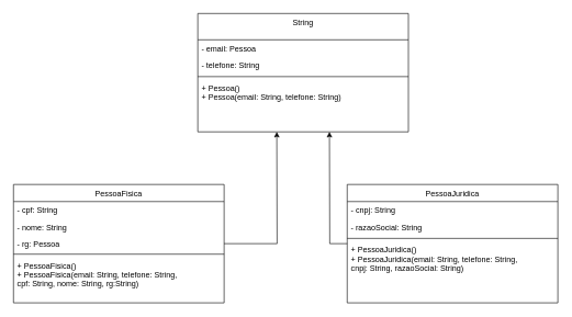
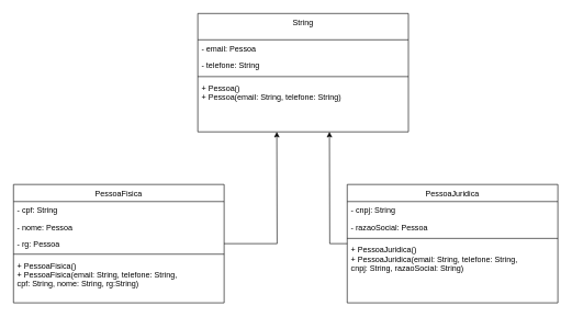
  <mxCell id="0" />
  <mxCell id="1" parent="0" />
  <mxCell id="2" value="String&#10;" style="swimlane;fontStyle=0;align=center;verticalAlign=top;childLayout=stackLayout;horizontal=1;startSize=40;horizontalStack=0;resizeParent=1;resizeLast=0;collapsible=1;marginBottom=0;rounded=0;shadow=0;strokeWidth=1;" parent="1" vertex="1"><mxGeometry x="300" y="20" width="320" height="180" as="geometry"><mxRectangle x="230" y="140" width="160" height="26" as="alternateBounds" /></mxGeometry></mxCell>
  <mxCell id="3" value="- email: Pessoa" style="text;align=left;verticalAlign=top;spacingLeft=4;spacingRight=4;overflow=hidden;rotatable=0;points=[[0,0.5],[1,0.5]];portConstraint=eastwest;" parent="2" vertex="1"><mxGeometry y="40" width="320" height="26" as="geometry" /></mxCell>
  <mxCell id="4" value="- telefone: String" style="text;align=left;verticalAlign=top;spacingLeft=4;spacingRight=4;overflow=hidden;rotatable=0;points=[[0,0.5],[1,0.5]];portConstraint=eastwest;rounded=0;shadow=0;html=0;" parent="2" vertex="1"><mxGeometry y="66" width="320" height="26" as="geometry" /></mxCell>
  <mxCell id="5" value="" style="line;html=1;strokeWidth=1;align=left;verticalAlign=middle;spacingTop=-1;spacingLeft=3;spacingRight=3;rotatable=0;labelPosition=right;points=[];portConstraint=eastwest;" parent="2" vertex="1"><mxGeometry y="92" width="320" height="8" as="geometry" /></mxCell>
  <mxCell id="6" value="+ Pessoa()&#10;+ Pessoa(email: String, telefone: String)&#10;" style="text;align=left;verticalAlign=top;spacingLeft=4;spacingRight=4;overflow=hidden;rotatable=0;points=[[0,0.5],[1,0.5]];portConstraint=eastwest;" parent="2" vertex="1"><mxGeometry y="100" width="320" height="70" as="geometry" /></mxCell>
  <mxCell id="7" value="" style="edgeStyle=orthogonalEdgeStyle;rounded=0;orthogonalLoop=1;jettySize=auto;html=1;" parent="1" source="8" edge="1"><mxGeometry relative="1" as="geometry"><mxPoint x="420" y="200" as="targetPoint" /></mxGeometry></mxCell>
  <mxCell id="8" value="PessoaFisica" style="swimlane;fontStyle=0;align=center;verticalAlign=top;childLayout=stackLayout;horizontal=1;startSize=26;horizontalStack=0;resizeParent=1;resizeLast=0;collapsible=1;marginBottom=0;rounded=0;shadow=0;strokeWidth=1;" parent="1" vertex="1"><mxGeometry y="280" width="320" height="180" as="geometry" x="20"><mxRectangle x="230" y="140" width="160" height="26" as="alternateBounds" /></mxGeometry></mxCell>
  <mxCell id="9" value="- cpf: String" style="text;align=left;verticalAlign=top;spacingLeft=4;spacingRight=4;overflow=hidden;rotatable=0;points=[[0,0.5],[1,0.5]];portConstraint=eastwest;" parent="8" vertex="1"><mxGeometry y="26" width="320" height="26" as="geometry" /></mxCell>
- <mxCell id="10" value="- nome: String" style="text;align=left;verticalAlign=top;spacingLeft=4;spacingRight=4;overflow=hidden;rotatable=0;points=[[0,0.5],[1,0.5]];portConstraint=eastwest;rounded=0;shadow=0;html=0;" parent="8" vertex="1"><mxGeometry y="52" width="320" height="26" as="geometry" /></mxCell>
+ <mxCell id="10" value="- nome: Pessoa" style="text;align=left;verticalAlign=top;spacingLeft=4;spacingRight=4;overflow=hidden;rotatable=0;points=[[0,0.5],[1,0.5]];portConstraint=eastwest;rounded=0;shadow=0;html=0;" parent="8" vertex="1"><mxGeometry y="52" width="320" height="26" as="geometry" /></mxCell>
  <mxCell id="11" value="- rg: Pessoa&#10;" style="text;align=left;verticalAlign=top;spacingLeft=4;spacingRight=4;overflow=hidden;rotatable=0;points=[[0,0.5],[1,0.5]];portConstraint=eastwest;rounded=0;shadow=0;html=0;" parent="8" vertex="1"><mxGeometry y="78" width="320" height="24" as="geometry" /></mxCell>
  <mxCell id="12" value="" style="line;html=1;strokeWidth=1;align=left;verticalAlign=middle;spacingTop=-1;spacingLeft=3;spacingRight=3;rotatable=0;labelPosition=right;points=[];portConstraint=eastwest;" parent="8" vertex="1"><mxGeometry y="102" width="320" height="8" as="geometry" /></mxCell>
  <mxCell id="13" value="+ PessoaFisica()&#10;+ PessoaFisica(email: String, telefone: String, &#10;cpf: String, nome: String, rg:String)&#10;" style="text;align=left;verticalAlign=top;spacingLeft=4;spacingRight=4;overflow=hidden;rotatable=0;points=[[0,0.5],[1,0.5]];portConstraint=eastwest;" parent="8" vertex="1"><mxGeometry y="110" width="320" height="70" as="geometry" /></mxCell>
  <mxCell id="14" value="" style="edgeStyle=orthogonalEdgeStyle;rounded=0;orthogonalLoop=1;jettySize=auto;html=1;" parent="1" source="15" edge="1"><mxGeometry relative="1" as="geometry"><mxPoint x="500" y="200" as="targetPoint" /></mxGeometry></mxCell>
  <mxCell id="15" value="PessoaJuridica" style="swimlane;fontStyle=0;align=center;verticalAlign=top;childLayout=stackLayout;horizontal=1;startSize=26;horizontalStack=0;resizeParent=1;resizeLast=0;collapsible=1;marginBottom=0;rounded=0;shadow=0;strokeWidth=1;" parent="1" vertex="1"><mxGeometry x="527" y="280" width="320" height="180" as="geometry"><mxRectangle x="230" y="140" width="160" height="26" as="alternateBounds" /></mxGeometry></mxCell>
  <mxCell id="16" value="- cnpj: String" style="text;align=left;verticalAlign=top;spacingLeft=4;spacingRight=4;overflow=hidden;rotatable=0;points=[[0,0.5],[1,0.5]];portConstraint=eastwest;" parent="15" vertex="1"><mxGeometry y="26" width="320" height="26" as="geometry" /></mxCell>
- <mxCell id="17" value="- razaoSocial: String" style="text;align=left;verticalAlign=top;spacingLeft=4;spacingRight=4;overflow=hidden;rotatable=0;points=[[0,0.5],[1,0.5]];portConstraint=eastwest;rounded=0;shadow=0;html=0;" parent="15" vertex="1"><mxGeometry y="52" width="320" height="26" as="geometry" /></mxCell>
+ <mxCell id="17" value="- razaoSocial: Pessoa" style="text;align=left;verticalAlign=top;spacingLeft=4;spacingRight=4;overflow=hidden;rotatable=0;points=[[0,0.5],[1,0.5]];portConstraint=eastwest;rounded=0;shadow=0;html=0;" parent="15" vertex="1"><mxGeometry y="52" width="320" height="26" as="geometry" /></mxCell>
  <mxCell id="18" value="" style="line;html=1;strokeWidth=1;align=left;verticalAlign=middle;spacingTop=-1;spacingLeft=3;spacingRight=3;rotatable=0;labelPosition=right;points=[];portConstraint=eastwest;" parent="15" vertex="1"><mxGeometry y="78" width="320" height="8" as="geometry" /></mxCell>
  <mxCell id="19" value="+ PessoaJuridica()&#10;+ PessoaJuridica(email: String, telefone: String, &#10;cnpj: String, razaoSocial: String)&#10;" style="text;align=left;verticalAlign=top;spacingLeft=4;spacingRight=4;overflow=hidden;rotatable=0;points=[[0,0.5],[1,0.5]];portConstraint=eastwest;" parent="15" vertex="1"><mxGeometry y="86" width="320" height="70" as="geometry" /></mxCell>
